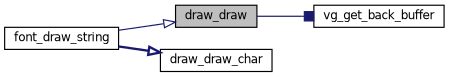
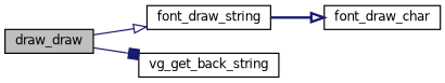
  digraph {
    rankdir=LR
    node [color=black fillcolor=white fontname=Helvetica fontsize=10 shape=record style=filled]
    edge [arrowhead=onormal color=midnightblue fontname=Helvetica fontsize=10 labelfontname=Helvetica labelfontsize=10 style=solid]
    n1 [fillcolor=grey75 fontcolor=black height=0.2 label=draw_draw width=0.4]
    n2 [height=0.2 label=font_draw_string width=0.4]
-   n3 [height=0.2 label=vg_get_back_buffer width=0.4]
-   n4 [height=0.2 label=draw_draw_char width=0.4]
-   n2 -> n1
+   n3 [height=0.2 label=vg_get_back_string width=0.4]
+   n4 [height=0.2 label=font_draw_char width=0.4]
+   n1 -> n2
    n1 -> n3 [arrowhead=box]
    n2 -> n4 [style=bold]
  }
